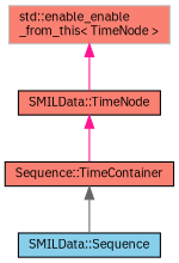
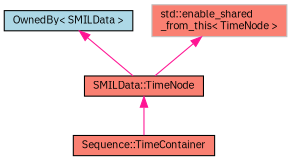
  digraph {
    fontname="IBM Plex Sans"
    node [color=black fillcolor=salmon fontname="IBM Plex Sans" fontsize=10 shape=record style=filled]
    edge [color=deeppink dir=back fontname="IBM Plex Sans" fontsize=10 labelfontname=Helvetica labelfontsize=10 style=solid]
-   n1 [fillcolor=skyblue fontcolor=black height=0.2 label="SMILData::Sequence" width=0.4]
    n2 [height=0.2 label="Sequence::TimeContainer" width=0.4]
    n3 [height=0.2 label="SMILData::TimeNode" width=0.4]
-   n5 [color=grey75 height=0.2 label="std::enable_enable\l_from_this\< TimeNode \>" width=0.4]
-   n2 -> n1 [color=gray40]
+   n4 [fillcolor=lightblue height=0.2 label="OwnedBy\< SMILData \>" width=0.4]
+   n5 [color=grey75 height=0.2 label="std::enable_shared\l_from_this\< TimeNode \>" width=0.4]
    n3 -> n2
+   n4 -> n3
    n5 -> n3
  }
